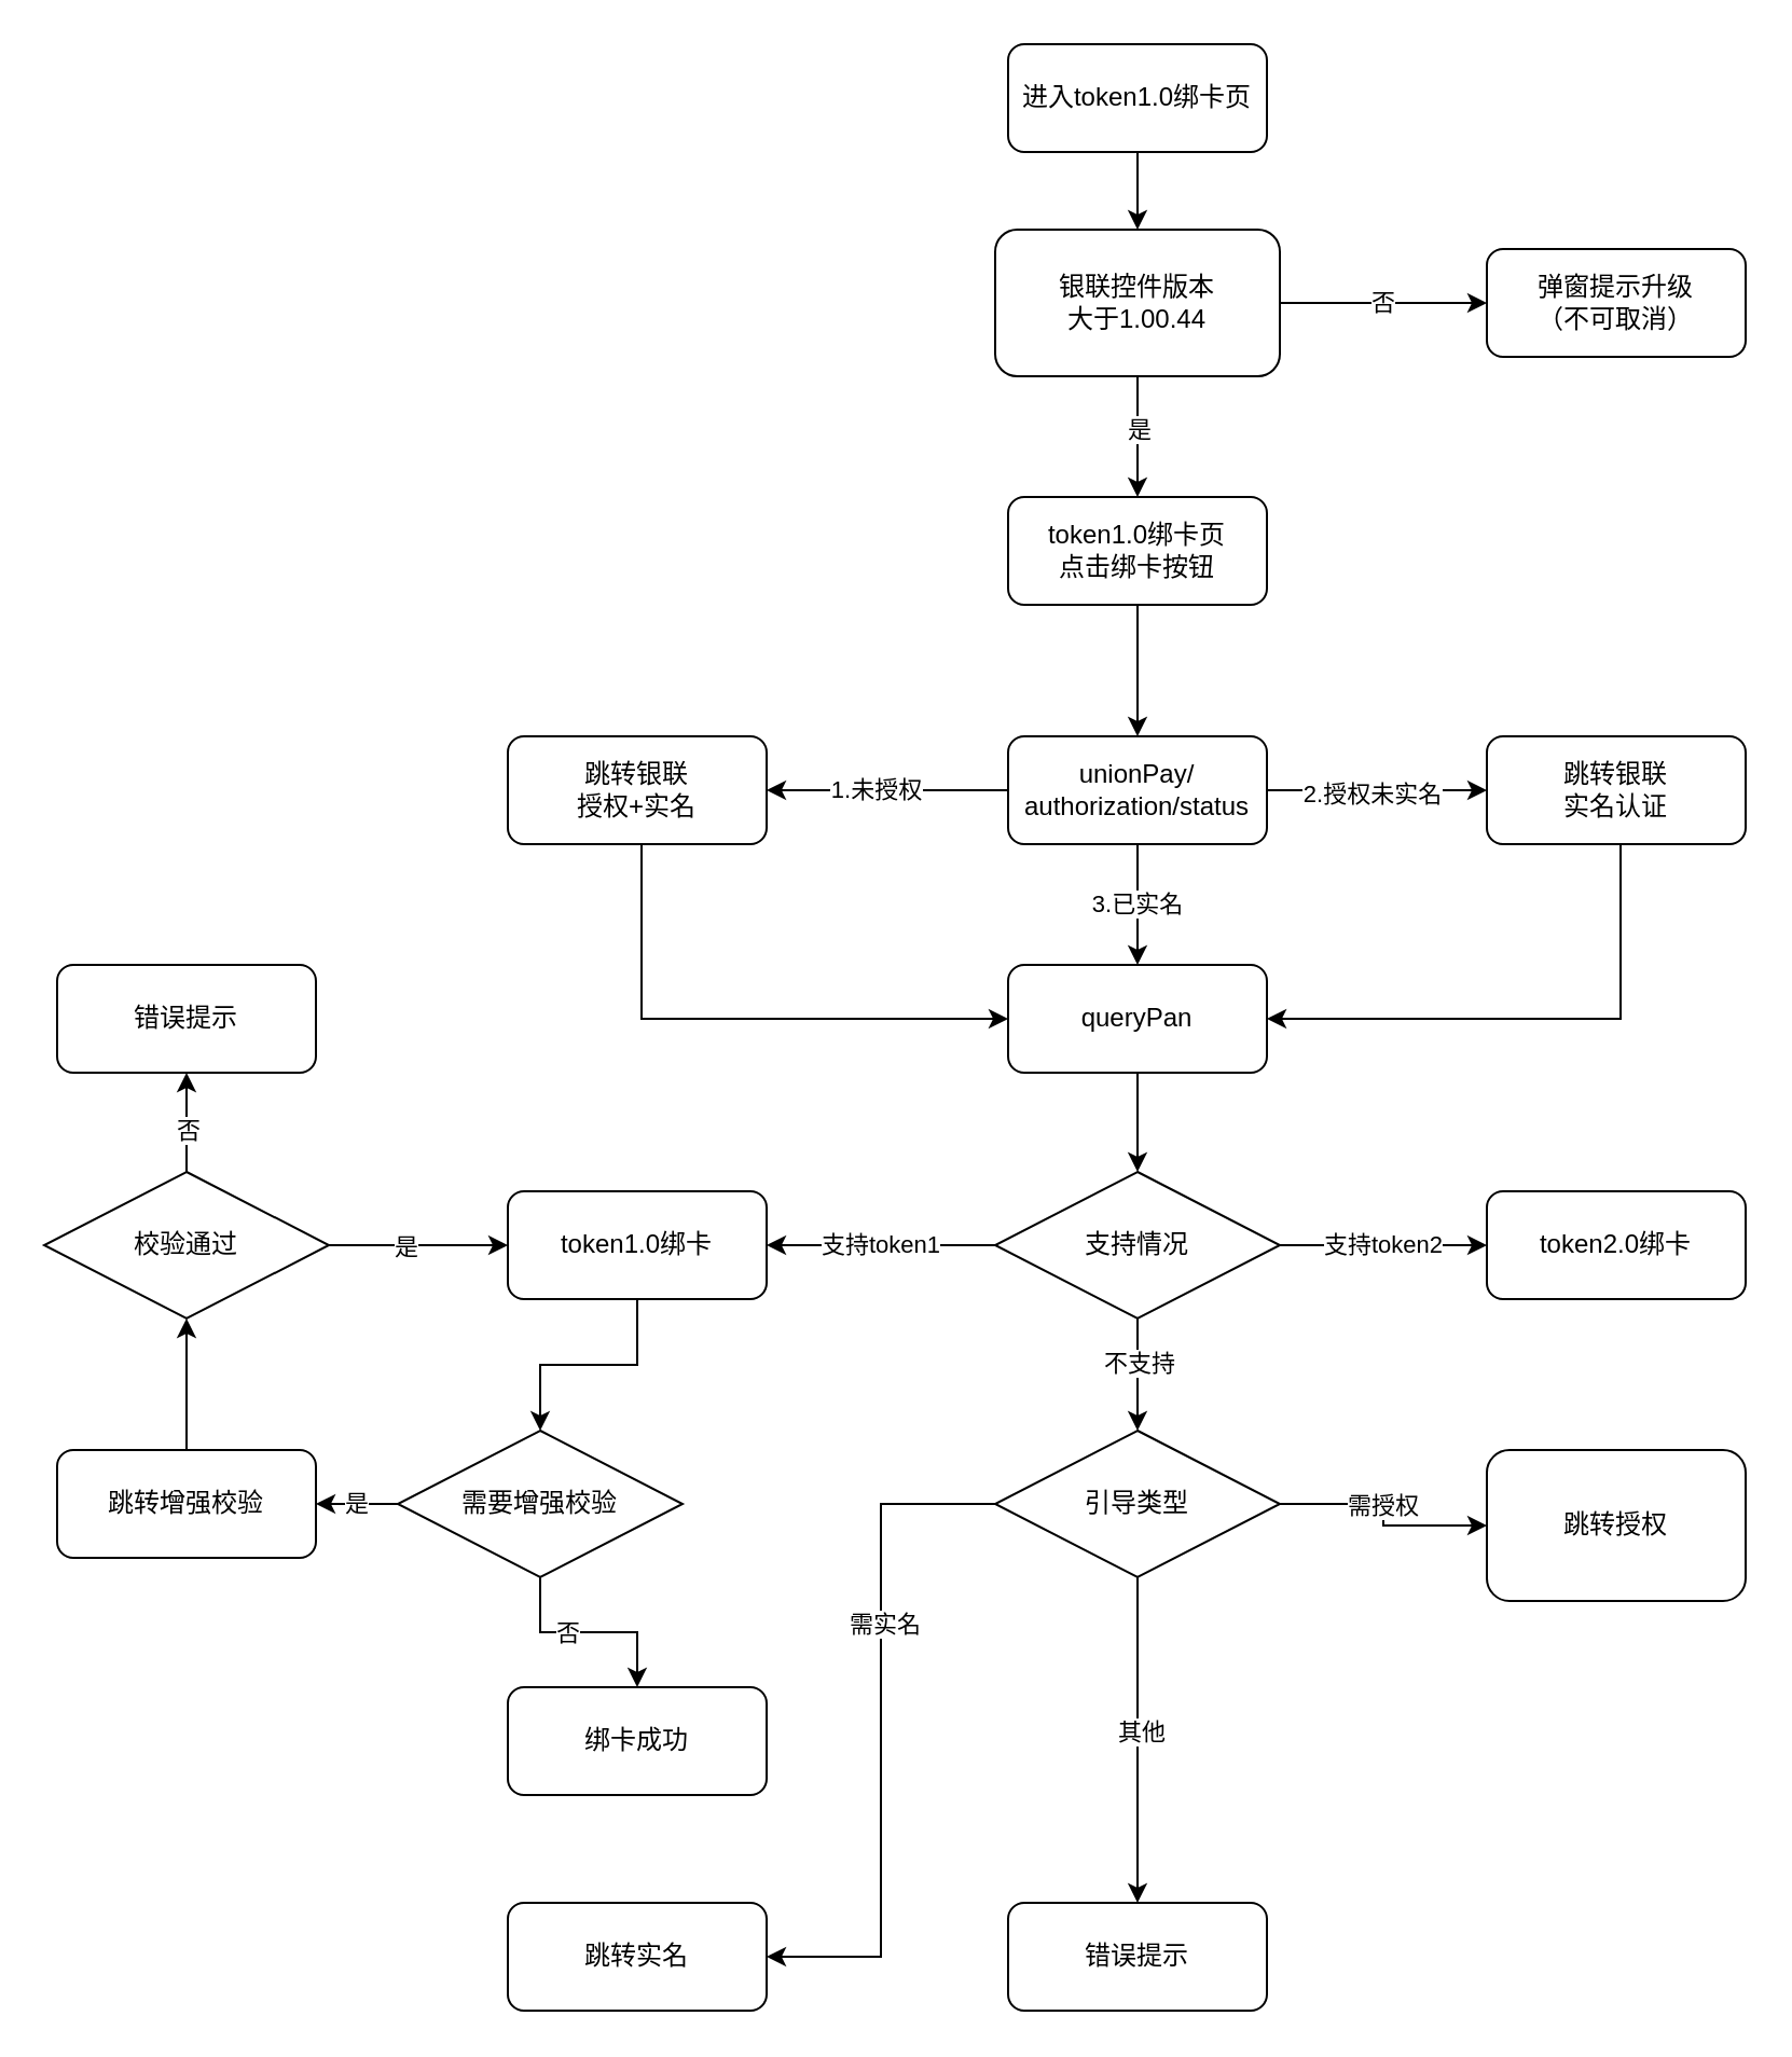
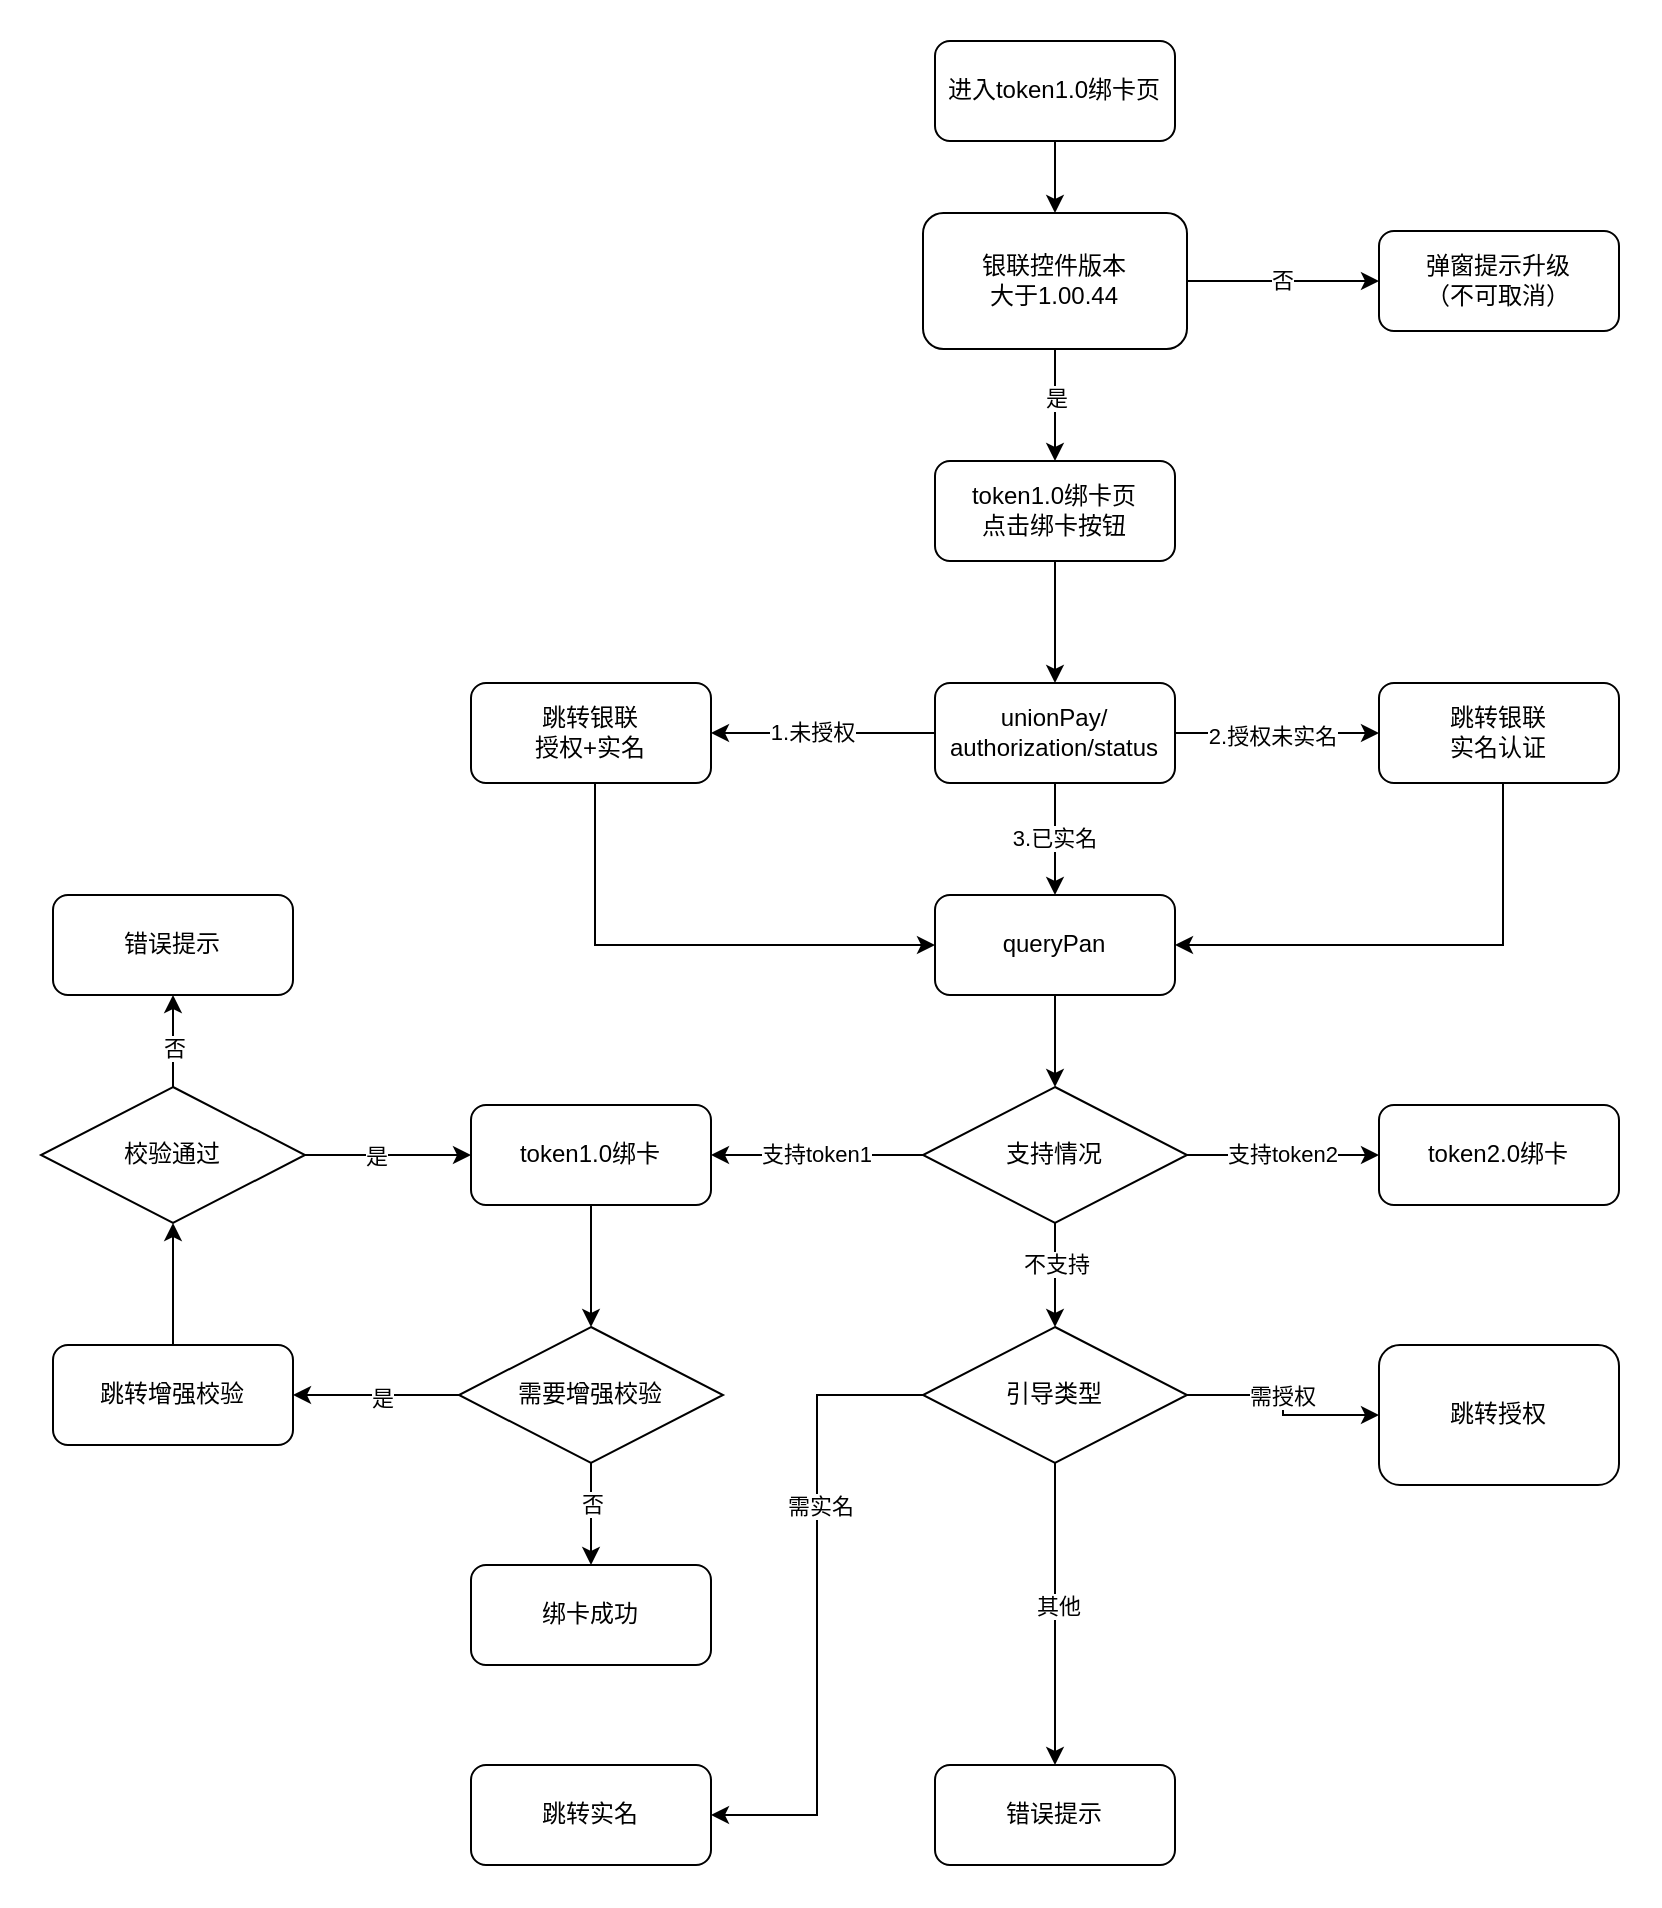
  <mxCell id="0" />
  <mxCell id="1" parent="0" />
  <mxCell id="2" style="edgeStyle=orthogonalEdgeStyle;rounded=0;orthogonalLoop=1;jettySize=auto;html=1;entryX=0.5;entryY=0;entryDx=0;entryDy=0;" edge="1" parent="1" source="3" target="9"><mxGeometry relative="1" as="geometry" /></mxCell>
  <mxCell id="3" value="token1.0绑卡页&lt;br&gt;点击绑卡按钮" style="rounded=1;whiteSpace=wrap;html=1;" vertex="1" parent="1"><mxGeometry x="467" y="230" width="120" height="50" as="geometry" /></mxCell>
  <mxCell id="4" style="edgeStyle=orthogonalEdgeStyle;rounded=0;orthogonalLoop=1;jettySize=auto;html=1;" edge="1" parent="1" source="9" target="11"><mxGeometry relative="1" as="geometry" /></mxCell>
  <mxCell id="5" value="1.未授权" style="edgeLabel;html=1;align=center;verticalAlign=middle;resizable=0;points=[];" vertex="1" connectable="0" parent="4"><mxGeometry x="0.107" y="-1" relative="1" as="geometry"><mxPoint as="offset" /></mxGeometry></mxCell>
  <mxCell id="6" style="edgeStyle=orthogonalEdgeStyle;rounded=0;orthogonalLoop=1;jettySize=auto;html=1;entryX=0;entryY=0.5;entryDx=0;entryDy=0;" edge="1" parent="1" source="9" target="13"><mxGeometry relative="1" as="geometry" /></mxCell>
  <mxCell id="7" value="2.授权未实名" style="edgeLabel;html=1;align=center;verticalAlign=middle;resizable=0;points=[];" vertex="1" connectable="0" parent="6"><mxGeometry x="-0.059" relative="1" as="geometry"><mxPoint y="1" as="offset" /></mxGeometry></mxCell>
  <mxCell id="8" value="3.已实名" style="edgeStyle=orthogonalEdgeStyle;rounded=0;orthogonalLoop=1;jettySize=auto;html=1;entryX=0.5;entryY=0;entryDx=0;entryDy=0;" edge="1" parent="1" source="9" target="15"><mxGeometry relative="1" as="geometry" /></mxCell>
  <mxCell id="9" value="&lt;div&gt;unionPay/&lt;/div&gt;&lt;div&gt;authorization/status&lt;/div&gt;" style="rounded=1;whiteSpace=wrap;html=1;" vertex="1" parent="1"><mxGeometry x="467" y="341" width="120" height="50" as="geometry" /></mxCell>
  <mxCell id="10" style="edgeStyle=orthogonalEdgeStyle;rounded=0;orthogonalLoop=1;jettySize=auto;html=1;entryX=0;entryY=0.5;entryDx=0;entryDy=0;" edge="1" parent="1" source="11" target="15"><mxGeometry relative="1" as="geometry"><Array as="points"><mxPoint x="297" y="472" /></Array></mxGeometry></mxCell>
  <mxCell id="11" value="&lt;div&gt;&lt;span style=&quot;background-color: initial;&quot;&gt;跳转银联&lt;/span&gt;&lt;/div&gt;&lt;div&gt;&lt;span style=&quot;background-color: initial;&quot;&gt;授权+实名&lt;/span&gt;&lt;br&gt;&lt;/div&gt;" style="rounded=1;whiteSpace=wrap;html=1;" vertex="1" parent="1"><mxGeometry x="235" y="341" width="120" height="50" as="geometry" /></mxCell>
  <mxCell id="12" style="edgeStyle=orthogonalEdgeStyle;rounded=0;orthogonalLoop=1;jettySize=auto;html=1;entryX=1;entryY=0.5;entryDx=0;entryDy=0;" edge="1" parent="1" source="13" target="15"><mxGeometry relative="1" as="geometry"><Array as="points"><mxPoint x="751" y="472" /></Array></mxGeometry></mxCell>
  <mxCell id="13" value="&lt;div&gt;&lt;span style=&quot;background-color: initial;&quot;&gt;跳转银联&lt;/span&gt;&lt;/div&gt;&lt;div&gt;&lt;span style=&quot;background-color: initial;&quot;&gt;实名认证&lt;/span&gt;&lt;br&gt;&lt;/div&gt;" style="rounded=1;whiteSpace=wrap;html=1;" vertex="1" parent="1"><mxGeometry x="689" y="341" width="120" height="50" as="geometry" /></mxCell>
  <mxCell id="14" style="edgeStyle=orthogonalEdgeStyle;rounded=0;orthogonalLoop=1;jettySize=auto;html=1;entryX=0.5;entryY=0;entryDx=0;entryDy=0;" edge="1" parent="1" source="15" target="27"><mxGeometry relative="1" as="geometry" /></mxCell>
  <mxCell id="15" value="&lt;div&gt;queryPan&lt;/div&gt;" style="rounded=1;whiteSpace=wrap;html=1;" vertex="1" parent="1"><mxGeometry x="467" y="447" width="120" height="50" as="geometry" /></mxCell>
  <mxCell id="16" style="edgeStyle=orthogonalEdgeStyle;rounded=0;orthogonalLoop=1;jettySize=auto;html=1;entryX=0.5;entryY=0;entryDx=0;entryDy=0;" edge="1" parent="1" source="17" target="21"><mxGeometry relative="1" as="geometry" /></mxCell>
  <mxCell id="17" value="进入token1.0绑卡页" style="rounded=1;whiteSpace=wrap;html=1;" vertex="1" parent="1"><mxGeometry x="467" y="20" width="120" height="50" as="geometry" /></mxCell>
  <mxCell id="18" value="否" style="edgeStyle=orthogonalEdgeStyle;rounded=0;orthogonalLoop=1;jettySize=auto;html=1;" edge="1" parent="1" source="21" target="22"><mxGeometry relative="1" as="geometry" /></mxCell>
  <mxCell id="19" style="edgeStyle=orthogonalEdgeStyle;rounded=0;orthogonalLoop=1;jettySize=auto;html=1;entryX=0.5;entryY=0;entryDx=0;entryDy=0;" edge="1" parent="1" source="21" target="3"><mxGeometry relative="1" as="geometry" /></mxCell>
  <mxCell id="20" value="是" style="edgeLabel;html=1;align=center;verticalAlign=middle;resizable=0;points=[];" vertex="1" connectable="0" parent="19"><mxGeometry x="-0.131" relative="1" as="geometry"><mxPoint as="offset" /></mxGeometry></mxCell>
  <mxCell id="21" value="银联控件版本&lt;br&gt;大于1.00.44" style="whiteSpace=wrap;html=1;rounded=1;" vertex="1" parent="1"><mxGeometry x="461" y="106" width="132" height="68" as="geometry" /></mxCell>
  <mxCell id="22" value="弹窗提示升级&lt;br&gt;（不可取消）" style="rounded=1;whiteSpace=wrap;html=1;" vertex="1" parent="1"><mxGeometry x="689" y="115" width="120" height="50" as="geometry" /></mxCell>
  <mxCell id="23" value="支持token2" style="edgeStyle=orthogonalEdgeStyle;rounded=0;orthogonalLoop=1;jettySize=auto;html=1;entryX=0;entryY=0.5;entryDx=0;entryDy=0;" edge="1" parent="1" source="27" target="30"><mxGeometry relative="1" as="geometry" /></mxCell>
  <mxCell id="24" value="支持token1" style="edgeStyle=orthogonalEdgeStyle;rounded=0;orthogonalLoop=1;jettySize=auto;html=1;entryX=1;entryY=0.5;entryDx=0;entryDy=0;" edge="1" parent="1" source="27" target="29"><mxGeometry relative="1" as="geometry" /></mxCell>
  <mxCell id="25" style="edgeStyle=orthogonalEdgeStyle;rounded=0;orthogonalLoop=1;jettySize=auto;html=1;entryX=0.5;entryY=0;entryDx=0;entryDy=0;" edge="1" parent="1" source="27" target="37"><mxGeometry relative="1" as="geometry" /></mxCell>
  <mxCell id="26" value="不支持" style="edgeLabel;html=1;align=center;verticalAlign=middle;resizable=0;points=[];" vertex="1" connectable="0" parent="25"><mxGeometry x="-0.25" relative="1" as="geometry"><mxPoint as="offset" /></mxGeometry></mxCell>
  <mxCell id="27" value="支持情况" style="rhombus;whiteSpace=wrap;html=1;" vertex="1" parent="1"><mxGeometry x="461" y="543" width="132" height="68" as="geometry" /></mxCell>
  <mxCell id="28" style="edgeStyle=orthogonalEdgeStyle;rounded=0;orthogonalLoop=1;jettySize=auto;html=1;entryX=0.5;entryY=0;entryDx=0;entryDy=0;" edge="1" parent="1" source="29" target="45"><mxGeometry relative="1" as="geometry" /></mxCell>
  <mxCell id="29" value="&lt;div&gt;token1.0绑卡&lt;/div&gt;" style="rounded=1;whiteSpace=wrap;html=1;" vertex="1" parent="1"><mxGeometry x="235" y="552" width="120" height="50" as="geometry" /></mxCell>
  <mxCell id="30" value="&lt;div&gt;token2.0绑卡&lt;/div&gt;" style="rounded=1;whiteSpace=wrap;html=1;" vertex="1" parent="1"><mxGeometry x="689" y="552" width="120" height="50" as="geometry" /></mxCell>
  <mxCell id="31" style="edgeStyle=orthogonalEdgeStyle;rounded=0;orthogonalLoop=1;jettySize=auto;html=1;entryX=1;entryY=0.5;entryDx=0;entryDy=0;" edge="1" parent="1" source="37" target="39"><mxGeometry relative="1" as="geometry" /></mxCell>
  <mxCell id="32" value="需实名" style="edgeLabel;html=1;align=center;verticalAlign=middle;resizable=0;points=[];" vertex="1" connectable="0" parent="31"><mxGeometry x="-0.315" y="1" relative="1" as="geometry"><mxPoint as="offset" /></mxGeometry></mxCell>
  <mxCell id="33" style="edgeStyle=orthogonalEdgeStyle;rounded=0;orthogonalLoop=1;jettySize=auto;html=1;entryX=0;entryY=0.5;entryDx=0;entryDy=0;" edge="1" parent="1" source="37" target="38"><mxGeometry relative="1" as="geometry" /></mxCell>
  <mxCell id="34" value="需授权" style="edgeLabel;html=1;align=center;verticalAlign=middle;resizable=0;points=[];" vertex="1" connectable="0" parent="33"><mxGeometry x="-0.094" y="-1" relative="1" as="geometry"><mxPoint as="offset" /></mxGeometry></mxCell>
  <mxCell id="35" style="edgeStyle=orthogonalEdgeStyle;rounded=0;orthogonalLoop=1;jettySize=auto;html=1;entryX=0.5;entryY=0;entryDx=0;entryDy=0;" edge="1" parent="1" source="37" target="40"><mxGeometry relative="1" as="geometry" /></mxCell>
  <mxCell id="36" value="其他" style="edgeLabel;html=1;align=center;verticalAlign=middle;resizable=0;points=[];" vertex="1" connectable="0" parent="35"><mxGeometry x="-0.056" y="1" relative="1" as="geometry"><mxPoint as="offset" /></mxGeometry></mxCell>
  <mxCell id="37" value="引导类型" style="rhombus;whiteSpace=wrap;html=1;" vertex="1" parent="1"><mxGeometry x="461" y="663" width="132" height="68" as="geometry" /></mxCell>
  <mxCell id="38" value="&lt;div&gt;跳转授权&lt;/div&gt;" style="rounded=1;whiteSpace=wrap;html=1;" vertex="1" parent="1"><mxGeometry x="689" y="672" width="120" height="70" as="geometry" /></mxCell>
  <mxCell id="39" value="&lt;div&gt;跳转实名&lt;/div&gt;" style="rounded=1;whiteSpace=wrap;html=1;" vertex="1" parent="1"><mxGeometry x="235" y="882" width="120" height="50" as="geometry" /></mxCell>
  <mxCell id="40" value="&lt;div&gt;错误提示&lt;/div&gt;" style="rounded=1;whiteSpace=wrap;html=1;" vertex="1" parent="1"><mxGeometry x="467" y="882" width="120" height="50" as="geometry" /></mxCell>
  <mxCell id="41" style="edgeStyle=orthogonalEdgeStyle;rounded=0;orthogonalLoop=1;jettySize=auto;html=1;entryX=1;entryY=0.5;entryDx=0;entryDy=0;" edge="1" parent="1" source="45" target="47"><mxGeometry relative="1" as="geometry" /></mxCell>
  <mxCell id="42" value="是" style="edgeLabel;html=1;align=center;verticalAlign=middle;resizable=0;points=[];" vertex="1" connectable="0" parent="41"><mxGeometry x="-0.06" y="1" relative="1" as="geometry"><mxPoint as="offset" /></mxGeometry></mxCell>
  <mxCell id="43" style="edgeStyle=orthogonalEdgeStyle;rounded=0;orthogonalLoop=1;jettySize=auto;html=1;entryX=0.5;entryY=0;entryDx=0;entryDy=0;" edge="1" parent="1" source="45" target="54"><mxGeometry relative="1" as="geometry" /></mxCell>
  <mxCell id="44" value="否" style="edgeLabel;html=1;align=center;verticalAlign=middle;resizable=0;points=[];" vertex="1" connectable="0" parent="43"><mxGeometry x="-0.216" relative="1" as="geometry"><mxPoint as="offset" /></mxGeometry></mxCell>
- <mxCell id="45" value="需要增强校验" style="rhombus;whiteSpace=wrap;html=1;" vertex="1" parent="1"><mxGeometry x="184" y="663" width="132" height="68" as="geometry" /></mxCell>
+ <mxCell id="45" value="需要增强校验" style="rhombus;whiteSpace=wrap;html=1;" vertex="1" parent="1"><mxGeometry x="229" y="663" width="132" height="68" as="geometry" /></mxCell>
  <mxCell id="46" style="edgeStyle=orthogonalEdgeStyle;rounded=0;orthogonalLoop=1;jettySize=auto;html=1;entryX=0.5;entryY=1;entryDx=0;entryDy=0;" edge="1" parent="1" source="47" target="52"><mxGeometry relative="1" as="geometry" /></mxCell>
  <mxCell id="47" value="&lt;div&gt;跳转增强校验&lt;/div&gt;" style="rounded=1;whiteSpace=wrap;html=1;" vertex="1" parent="1"><mxGeometry x="26" y="672" width="120" height="50" as="geometry" /></mxCell>
  <mxCell id="48" style="edgeStyle=orthogonalEdgeStyle;rounded=0;orthogonalLoop=1;jettySize=auto;html=1;entryX=0;entryY=0.5;entryDx=0;entryDy=0;" edge="1" parent="1" source="52" target="29"><mxGeometry relative="1" as="geometry" /></mxCell>
  <mxCell id="49" value="是" style="edgeLabel;html=1;align=center;verticalAlign=middle;resizable=0;points=[];" vertex="1" connectable="0" parent="48"><mxGeometry x="-0.157" y="1" relative="1" as="geometry"><mxPoint y="1" as="offset" /></mxGeometry></mxCell>
  <mxCell id="50" style="edgeStyle=orthogonalEdgeStyle;rounded=0;orthogonalLoop=1;jettySize=auto;html=1;entryX=0.5;entryY=1;entryDx=0;entryDy=0;" edge="1" parent="1" source="52" target="53"><mxGeometry relative="1" as="geometry" /></mxCell>
  <mxCell id="51" value="否" style="edgeLabel;html=1;align=center;verticalAlign=middle;resizable=0;points=[];" vertex="1" connectable="0" parent="50"><mxGeometry x="-0.109" relative="1" as="geometry"><mxPoint as="offset" /></mxGeometry></mxCell>
  <mxCell id="52" value="校验通过" style="rhombus;whiteSpace=wrap;html=1;" vertex="1" parent="1"><mxGeometry x="20" y="543" width="132" height="68" as="geometry" /></mxCell>
  <mxCell id="53" value="&lt;div&gt;错误提示&lt;/div&gt;" style="rounded=1;whiteSpace=wrap;html=1;" vertex="1" parent="1"><mxGeometry x="26" y="447" width="120" height="50" as="geometry" /></mxCell>
  <mxCell id="54" value="&lt;div&gt;绑卡成功&lt;/div&gt;" style="rounded=1;whiteSpace=wrap;html=1;" vertex="1" parent="1"><mxGeometry x="235" y="782" width="120" height="50" as="geometry" /></mxCell>
